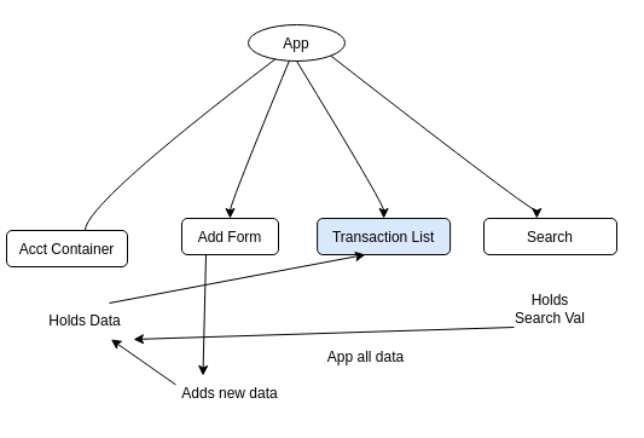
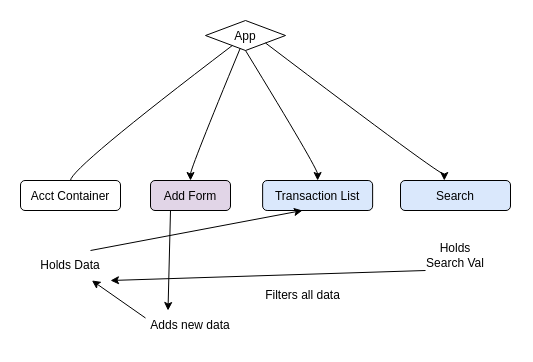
  <mxCell id="0" />
  <mxCell id="1" parent="0" />
- <mxCell id="2" value="App" style="ellipse" vertex="1" parent="1"><mxGeometry x="205" y="20" width="80" height="30" as="geometry" /></mxCell>
- <mxCell id="3" value="Acct Container" style="rounded=1;" vertex="1" parent="1"><mxGeometry x="5" y="190" width="100" height="30" as="geometry" /></mxCell>
+ <mxCell id="2" value="App" style="rhombus;" vertex="1" parent="1"><mxGeometry x="205" y="20" width="80" height="30" as="geometry" /></mxCell>
+ <mxCell id="3" value="Acct Container" style="rounded=1;" vertex="1" parent="1"><mxGeometry x="20" y="180" width="100" height="30" as="geometry" /></mxCell>
  <mxCell id="4" value="" style="curved=1;noEdgeStyle=1;orthogonal=1;endArrow=none;" edge="1" source="2" target="3" parent="1"><mxGeometry relative="1" as="geometry"><Array as="points"><mxPoint x="70" y="168" /></Array></mxGeometry></mxCell>
  <mxCell id="5" style="edgeStyle=none;html=1;exitX=0.25;exitY=1;exitDx=0;exitDy=0;entryX=0.25;entryY=0;entryDx=0;entryDy=0;" edge="1" parent="1" source="6" target="18"><mxGeometry relative="1" as="geometry" /></mxCell>
- <mxCell id="6" value="Add Form" style="rounded=1;" vertex="1" parent="1"><mxGeometry x="150" y="180" width="80" height="30" as="geometry" /></mxCell>
+ <mxCell id="6" value="Add Form" style="rounded=1;fillColor=#e1d5e7;" vertex="1" parent="1"><mxGeometry x="150" y="180" width="80" height="30" as="geometry" /></mxCell>
  <mxCell id="7" value="" style="curved=1;noEdgeStyle=1;orthogonal=1;" edge="1" source="2" target="6" parent="1"><mxGeometry relative="1" as="geometry"><Array as="points"><mxPoint x="190" y="168" /></Array></mxGeometry></mxCell>
  <mxCell id="8" value="Transaction List" style="rounded=1;fillColor=#dae8fc;" vertex="1" parent="1"><mxGeometry x="262.133" y="180" width="110" height="30" as="geometry" /></mxCell>
  <mxCell id="9" value="" style="curved=1;noEdgeStyle=1;orthogonal=1;exitX=0.5;exitY=1;exitDx=0;exitDy=0;" edge="1" source="2" target="8" parent="1"><mxGeometry relative="1" as="geometry"><Array as="points"><mxPoint x="317.133" y="168" /></Array></mxGeometry></mxCell>
- <mxCell id="10" value="Search" style="rounded=1;" vertex="1" parent="1"><mxGeometry x="400.003" y="180" width="110" height="30" as="geometry" /></mxCell>
+ <mxCell id="10" value="Search" style="rounded=1;fillColor=#dae8fc;" vertex="1" parent="1"><mxGeometry x="400.003" y="180" width="110" height="30" as="geometry" /></mxCell>
  <mxCell id="11" value="" style="curved=1;noEdgeStyle=1;orthogonal=1;exitX=1;exitY=1;exitDx=0;exitDy=0;" edge="1" parent="1" target="10" source="2"><mxGeometry relative="1" as="geometry"><mxPoint x="340.003" y="87.183" as="sourcePoint" /><Array as="points"><mxPoint x="443.803" y="178" /></Array></mxGeometry></mxCell>
  <mxCell id="12" style="edgeStyle=none;html=1;exitX=0.75;exitY=0;exitDx=0;exitDy=0;entryX=0.362;entryY=1;entryDx=0;entryDy=0;entryPerimeter=0;" edge="1" parent="1" source="13" target="8"><mxGeometry relative="1" as="geometry"><mxPoint x="80" y="230" as="targetPoint" /></mxGeometry></mxCell>
  <mxCell id="13" value="Holds Data" style="text;strokeColor=none;align=center;fillColor=none;html=1;verticalAlign=middle;whiteSpace=wrap;rounded=0;" vertex="1" parent="1"><mxGeometry x="30" y="250" width="80" height="30" as="geometry" /></mxCell>
  <mxCell id="14" style="edgeStyle=none;html=1;exitX=0;exitY=1;exitDx=0;exitDy=0;" edge="1" parent="1" source="15"><mxGeometry relative="1" as="geometry"><mxPoint x="110" y="280" as="targetPoint" /></mxGeometry></mxCell>
  <mxCell id="15" value="Holds Search Val" style="text;strokeColor=none;align=center;fillColor=none;html=1;verticalAlign=middle;whiteSpace=wrap;rounded=0;" vertex="1" parent="1"><mxGeometry x="425" y="240" width="60" height="30" as="geometry" /></mxCell>
- <mxCell id="16" value="App all data" style="text;strokeColor=none;align=center;fillColor=none;html=1;verticalAlign=middle;whiteSpace=wrap;rounded=0;" vertex="1" parent="1"><mxGeometry x="255" y="280" width="95" height="30" as="geometry" /></mxCell>
+ <mxCell id="16" value="Filters all data" style="text;strokeColor=none;align=center;fillColor=none;html=1;verticalAlign=middle;whiteSpace=wrap;rounded=0;" vertex="1" parent="1"><mxGeometry x="255" y="280" width="95" height="30" as="geometry" /></mxCell>
  <mxCell id="17" style="edgeStyle=none;html=1;exitX=0;exitY=0.25;exitDx=0;exitDy=0;" edge="1" parent="1" source="18" target="13"><mxGeometry relative="1" as="geometry" /></mxCell>
  <mxCell id="18" value="Adds new data" style="text;strokeColor=none;align=center;fillColor=none;html=1;verticalAlign=middle;whiteSpace=wrap;rounded=0;" vertex="1" parent="1"><mxGeometry x="145" y="310" width="90" height="30" as="geometry" /></mxCell>
